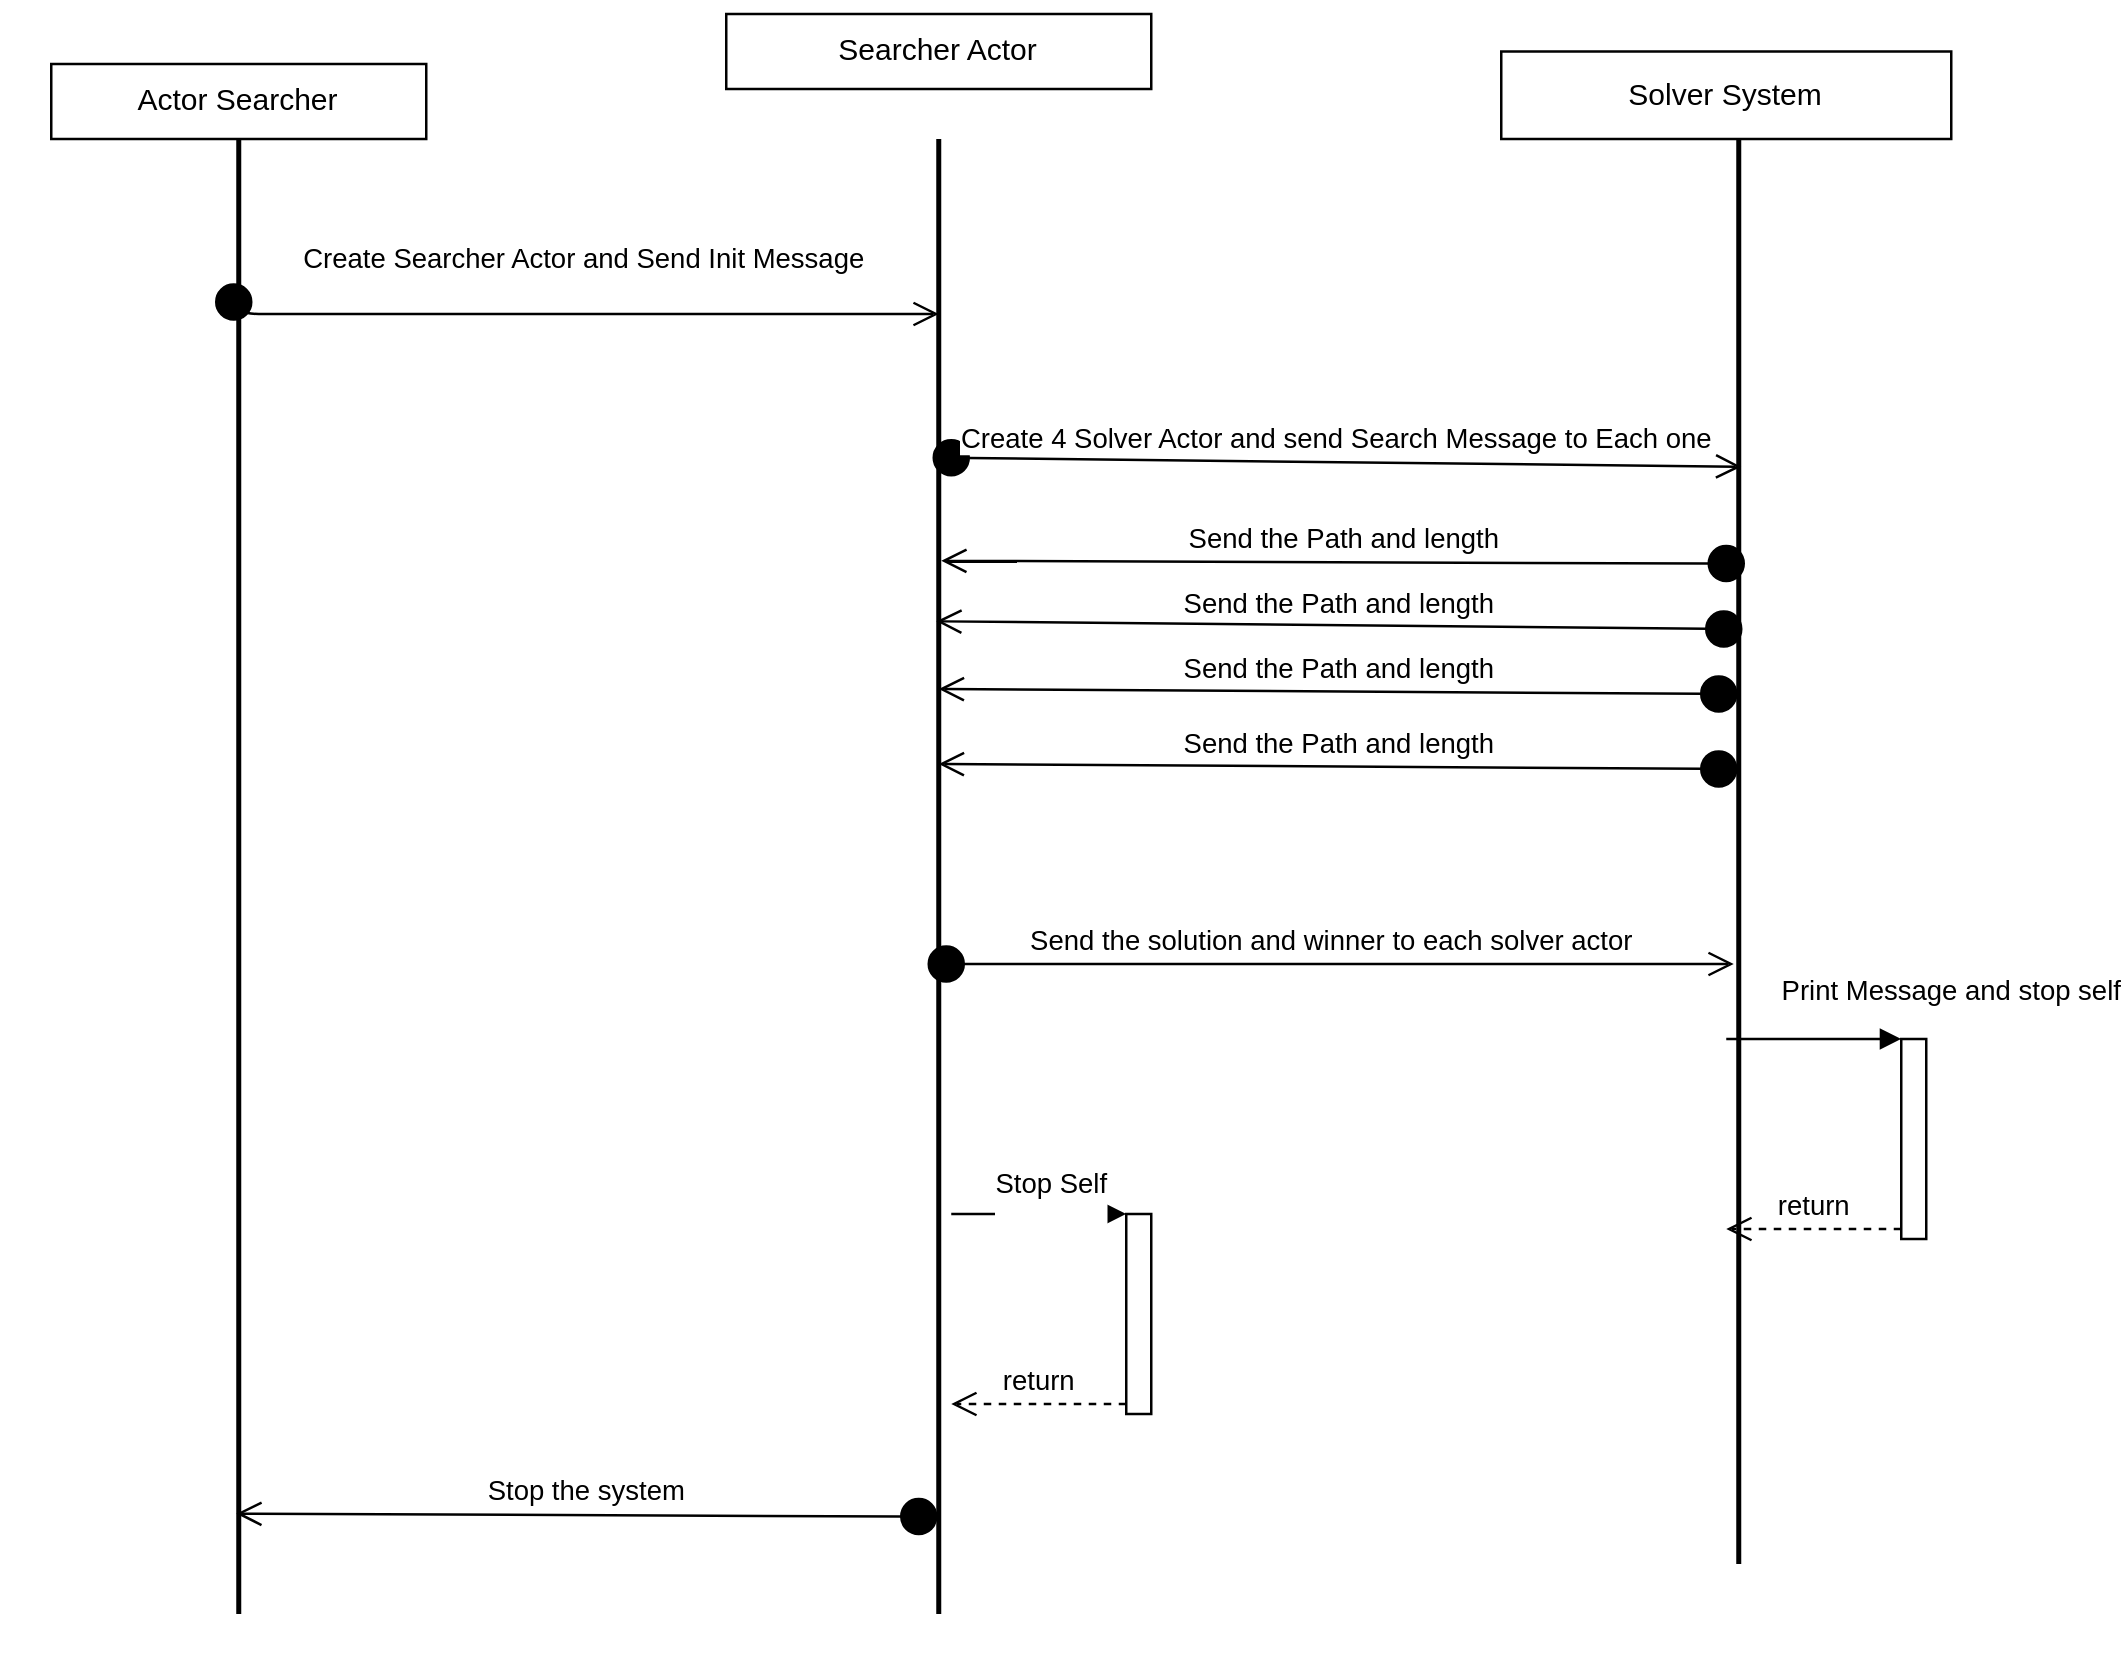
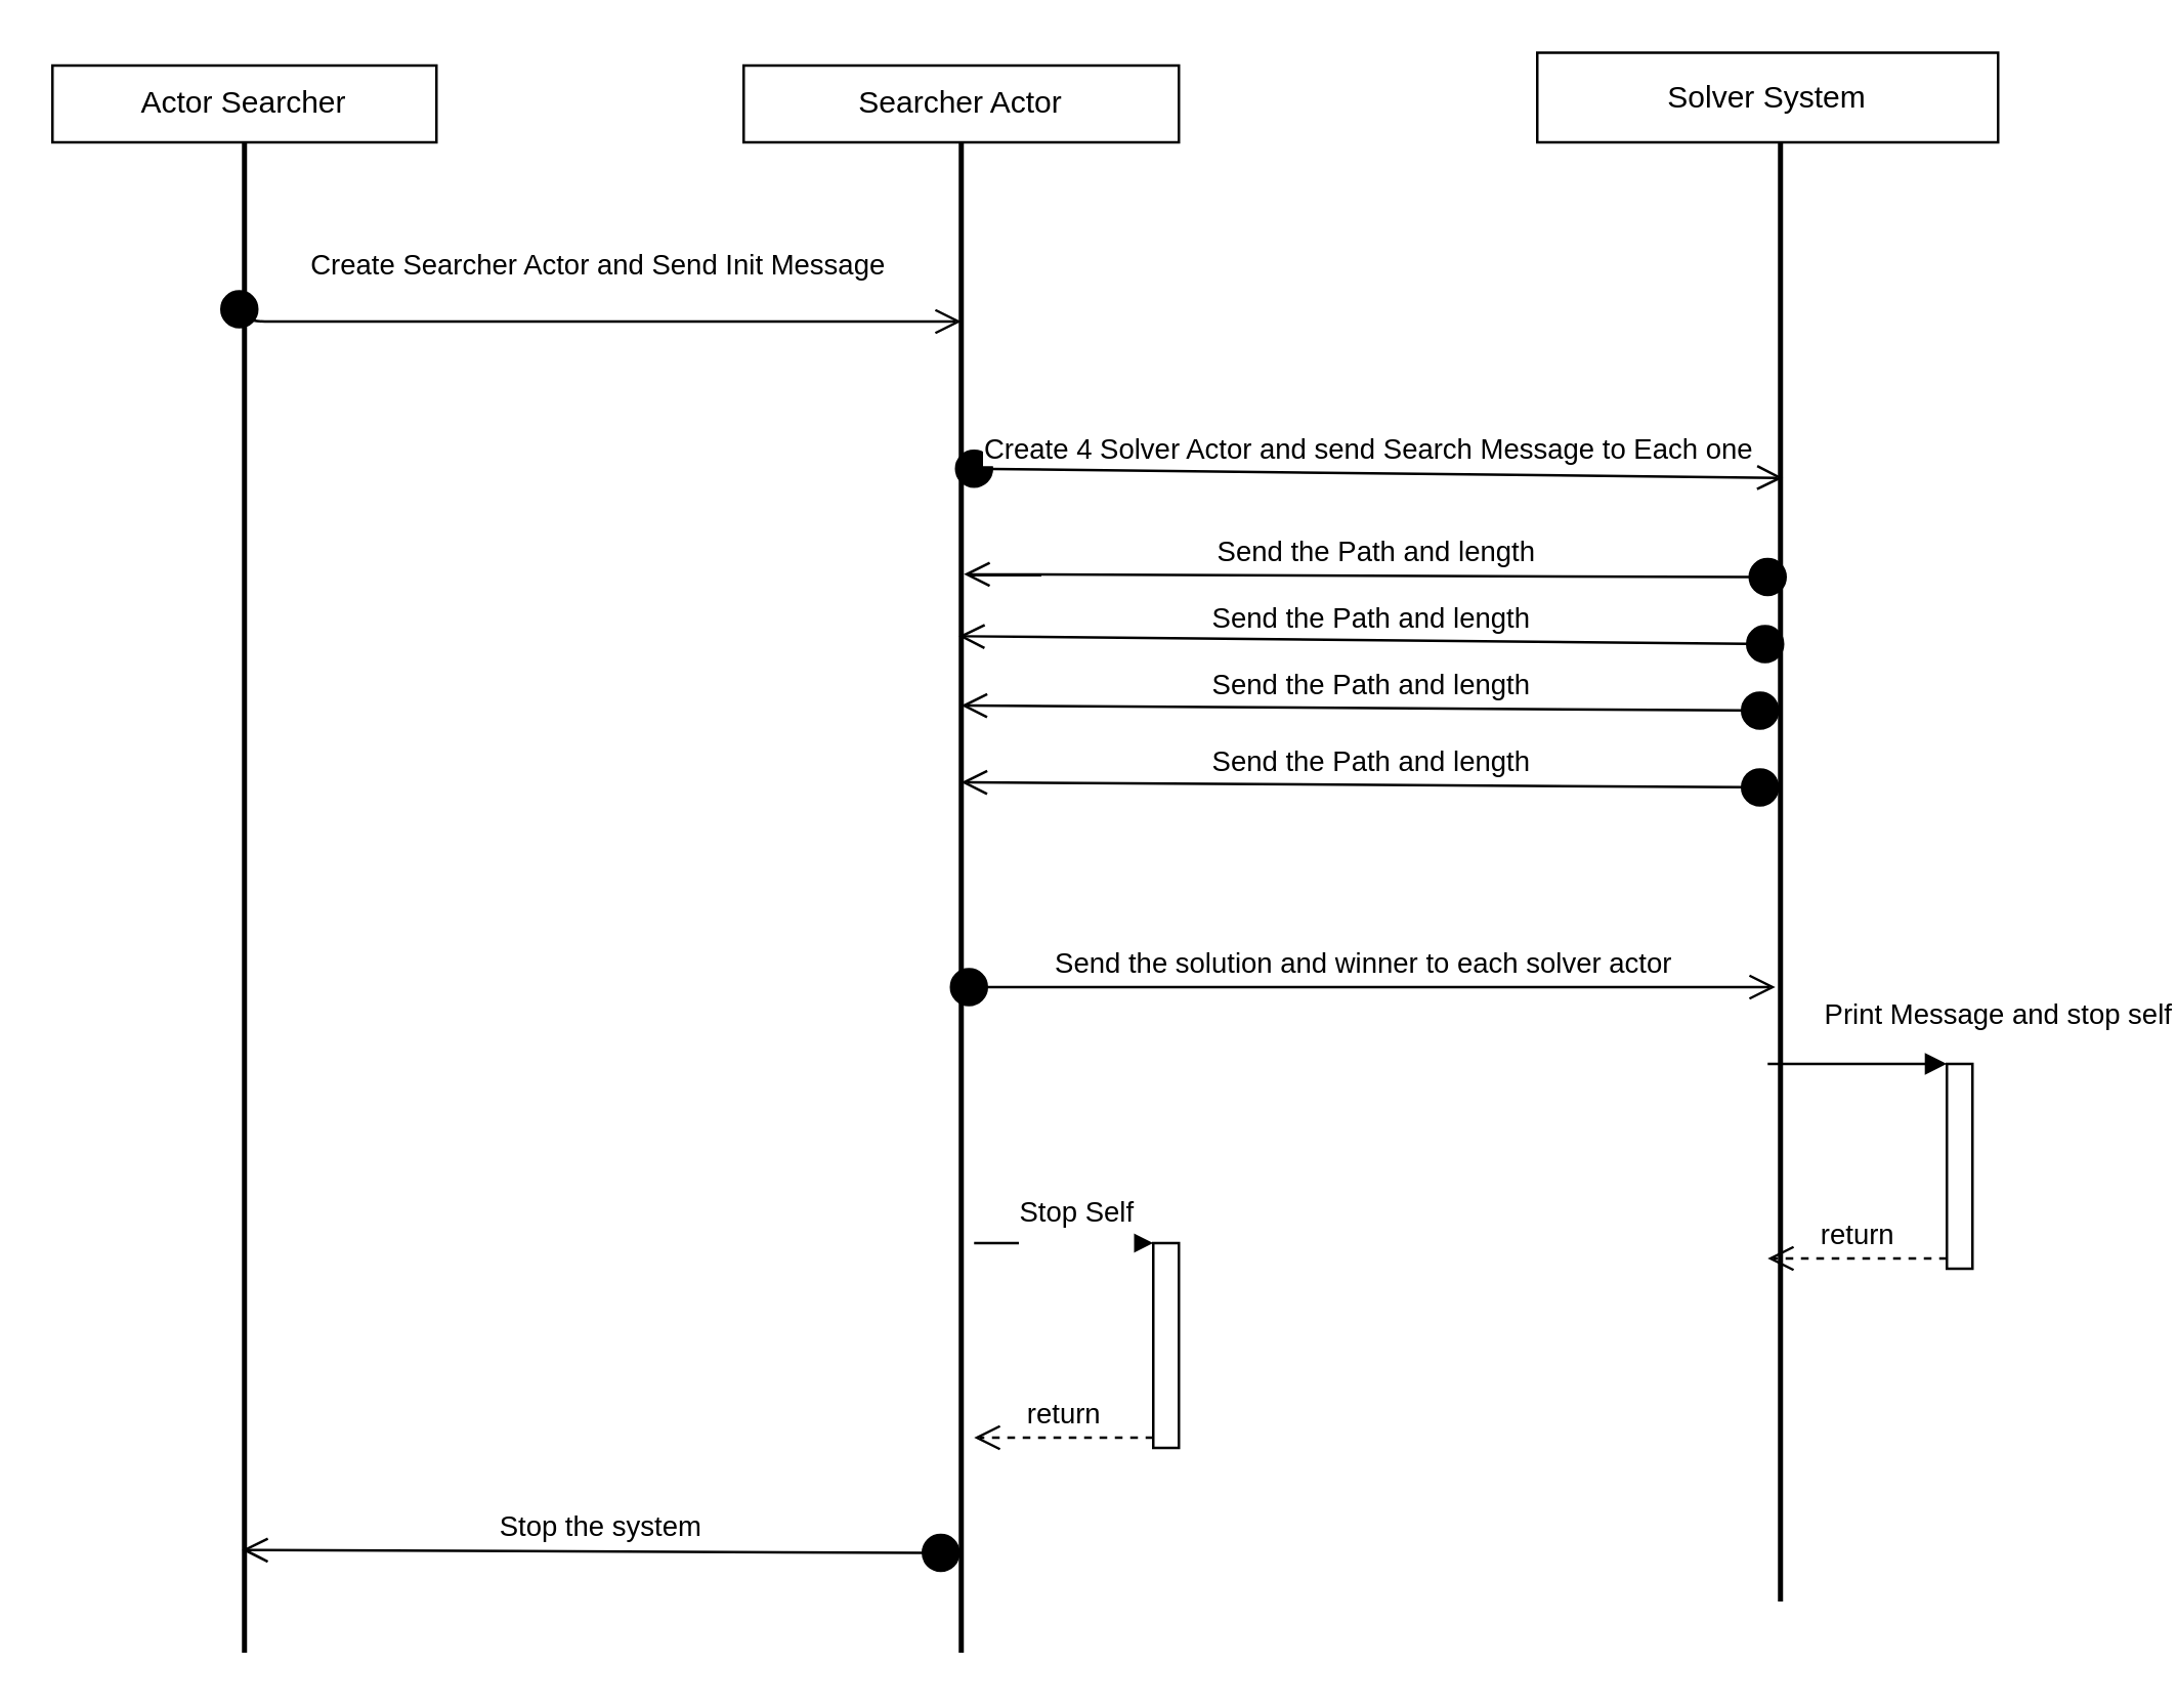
  <mxCell id="0" />
  <mxCell id="1" parent="0" />
  <mxCell id="2" value="Actor Searcher" style="rounded=0;whiteSpace=wrap;html=1;" vertex="1" parent="1"><mxGeometry x="20" y="25" width="150" height="30" as="geometry" /></mxCell>
- <mxCell id="3" value="Searcher Actor" style="rounded=0;whiteSpace=wrap;html=1;" vertex="1" parent="1"><mxGeometry x="290" y="5" width="170" height="30" as="geometry" /></mxCell>
+ <mxCell id="3" value="Searcher Actor" style="rounded=0;whiteSpace=wrap;html=1;" vertex="1" parent="1"><mxGeometry x="290" y="25" width="170" height="30" as="geometry" /></mxCell>
  <mxCell id="4" value="Solver System" style="rounded=0;whiteSpace=wrap;html=1;" vertex="1" parent="1"><mxGeometry x="600" y="20" width="180" height="35" as="geometry" /></mxCell>
  <mxCell id="5" style="edgeStyle=orthogonalEdgeStyle;rounded=0;orthogonalLoop=1;jettySize=auto;html=1;exitX=0.5;exitY=1;exitDx=0;exitDy=0;" edge="1" parent="1" source="3" target="3"><mxGeometry relative="1" as="geometry" /></mxCell>
  <mxCell id="6" value="" style="line;strokeWidth=2;direction=south;html=1;" vertex="1" parent="1"><mxGeometry x="90" y="55" width="10" height="590" as="geometry" /></mxCell>
  <mxCell id="7" value="" style="line;strokeWidth=2;direction=south;html=1;" vertex="1" parent="1"><mxGeometry x="370" y="55" width="10" height="590" as="geometry" /></mxCell>
  <mxCell id="8" value="" style="line;strokeWidth=2;direction=south;html=1;" vertex="1" parent="1"><mxGeometry x="690" y="55" width="10" height="570" as="geometry" /></mxCell>
  <mxCell id="9" value="Create Searcher Actor and Send Init Message&lt;br&gt;&lt;br&gt;" style="html=1;verticalAlign=bottom;startArrow=circle;startFill=1;endArrow=open;startSize=6;endSize=8;exitX=0.124;exitY=0.7;exitDx=0;exitDy=0;exitPerimeter=0;" edge="1" parent="1" source="6"><mxGeometry width="80" relative="1" as="geometry"><mxPoint x="180" y="125" as="sourcePoint" /><mxPoint x="375" y="125" as="targetPoint" /><Array as="points"><mxPoint x="93" y="125" /></Array></mxGeometry></mxCell>
  <mxCell id="10" value="Create 4 Solver Actor and send Search Message to Each one" style="html=1;verticalAlign=bottom;startArrow=circle;startFill=1;endArrow=open;startSize=6;endSize=8;exitX=0.216;exitY=0.8;exitDx=0;exitDy=0;exitPerimeter=0;entryX=0.23;entryY=0.4;entryDx=0;entryDy=0;entryPerimeter=0;" edge="1" parent="1" source="7" target="8"><mxGeometry width="80" relative="1" as="geometry"><mxPoint x="450" y="175" as="sourcePoint" /><mxPoint x="530" y="175" as="targetPoint" /></mxGeometry></mxCell>
  <mxCell id="11" value="Send the Path and length" style="html=1;verticalAlign=bottom;startArrow=circle;startFill=1;endArrow=open;startSize=6;endSize=8;entryX=0.286;entryY=0.4;entryDx=0;entryDy=0;entryPerimeter=0;exitX=0.298;exitY=0.2;exitDx=0;exitDy=0;exitPerimeter=0;" edge="1" parent="1" source="8" target="7"><mxGeometry width="80" relative="1" as="geometry"><mxPoint x="698" y="241" as="sourcePoint" /><mxPoint x="520" y="245" as="targetPoint" /></mxGeometry></mxCell>
  <mxCell id="12" value="Send the Path and length" style="html=1;verticalAlign=bottom;startArrow=circle;startFill=1;endArrow=open;startSize=6;endSize=8;exitX=0.33;exitY=0.2;exitDx=0;exitDy=0;exitPerimeter=0;entryX=0.338;entryY=0.2;entryDx=0;entryDy=0;entryPerimeter=0;" edge="1" parent="1"><mxGeometry width="80" relative="1" as="geometry"><mxPoint x="695" y="277" as="sourcePoint" /><mxPoint x="375" y="275" as="targetPoint" /></mxGeometry></mxCell>
  <mxCell id="13" value="Send the Path and length" style="html=1;verticalAlign=bottom;startArrow=circle;startFill=1;endArrow=open;startSize=6;endSize=8;exitX=0.33;exitY=0.2;exitDx=0;exitDy=0;exitPerimeter=0;entryX=0.338;entryY=0.2;entryDx=0;entryDy=0;entryPerimeter=0;" edge="1" parent="1"><mxGeometry width="80" relative="1" as="geometry"><mxPoint x="695" y="307" as="sourcePoint" /><mxPoint x="375" y="305" as="targetPoint" /></mxGeometry></mxCell>
  <mxCell id="14" value="Send the Path and length" style="html=1;verticalAlign=bottom;startArrow=circle;startFill=1;endArrow=open;startSize=6;endSize=8;entryX=0.327;entryY=0.6;entryDx=0;entryDy=0;entryPerimeter=0;exitX=0.344;exitY=0.3;exitDx=0;exitDy=0;exitPerimeter=0;" edge="1" parent="1" source="8" target="7"><mxGeometry width="80" relative="1" as="geometry"><mxPoint x="708" y="235" as="sourcePoint" /><mxPoint x="385" y="234" as="targetPoint" /></mxGeometry></mxCell>
  <mxCell id="15" value="Send the solution and winner to each solver actor" style="html=1;verticalAlign=bottom;startArrow=circle;startFill=1;endArrow=open;startSize=6;endSize=8;" edge="1" parent="1"><mxGeometry width="80" relative="1" as="geometry"><mxPoint x="370" y="385" as="sourcePoint" /><mxPoint x="693" y="385" as="targetPoint" /></mxGeometry></mxCell>
  <mxCell id="16" value="" style="html=1;points=[];perimeter=orthogonalPerimeter;" vertex="1" parent="1"><mxGeometry x="760" y="415" width="10" height="80" as="geometry" /></mxCell>
  <mxCell id="17" value="Print Message and stop self" style="html=1;verticalAlign=bottom;endArrow=block;entryX=0;entryY=0;" edge="1" target="16" parent="1"><mxGeometry x="1" y="22" relative="1" as="geometry"><mxPoint x="690" y="415" as="sourcePoint" /><mxPoint x="20" y="12" as="offset" /></mxGeometry></mxCell>
  <mxCell id="18" value="return" style="html=1;verticalAlign=bottom;endArrow=open;dashed=1;endSize=8;exitX=0;exitY=0.95;" edge="1" source="16" parent="1"><mxGeometry relative="1" as="geometry"><mxPoint x="690" y="491" as="targetPoint" /></mxGeometry></mxCell>
  <mxCell id="19" value="" style="html=1;points=[];perimeter=orthogonalPerimeter;" vertex="1" parent="1"><mxGeometry x="450" y="485" width="10" height="80" as="geometry" /></mxCell>
  <mxCell id="20" value="Stop Self&lt;br&gt;&lt;br&gt;" style="html=1;verticalAlign=bottom;endArrow=block;entryX=0;entryY=0;" edge="1" target="19" parent="1"><mxGeometry x="0.143" y="-10" relative="1" as="geometry"><mxPoint x="380" y="485" as="sourcePoint" /><mxPoint as="offset" /></mxGeometry></mxCell>
  <mxCell id="21" value="return" style="html=1;verticalAlign=bottom;endArrow=open;dashed=1;endSize=8;exitX=0;exitY=0.95;" edge="1" source="19" parent="1"><mxGeometry relative="1" as="geometry"><mxPoint x="380" y="561" as="targetPoint" /></mxGeometry></mxCell>
  <mxCell id="22" value="Stop the system" style="html=1;verticalAlign=bottom;startArrow=circle;startFill=1;endArrow=open;startSize=6;endSize=8;entryX=0.932;entryY=0.6;entryDx=0;entryDy=0;entryPerimeter=0;exitX=0.934;exitY=0.5;exitDx=0;exitDy=0;exitPerimeter=0;" edge="1" parent="1" source="7" target="6"><mxGeometry width="80" relative="1" as="geometry"><mxPoint x="270" y="605" as="sourcePoint" /><mxPoint x="190" y="605" as="targetPoint" /></mxGeometry></mxCell>
